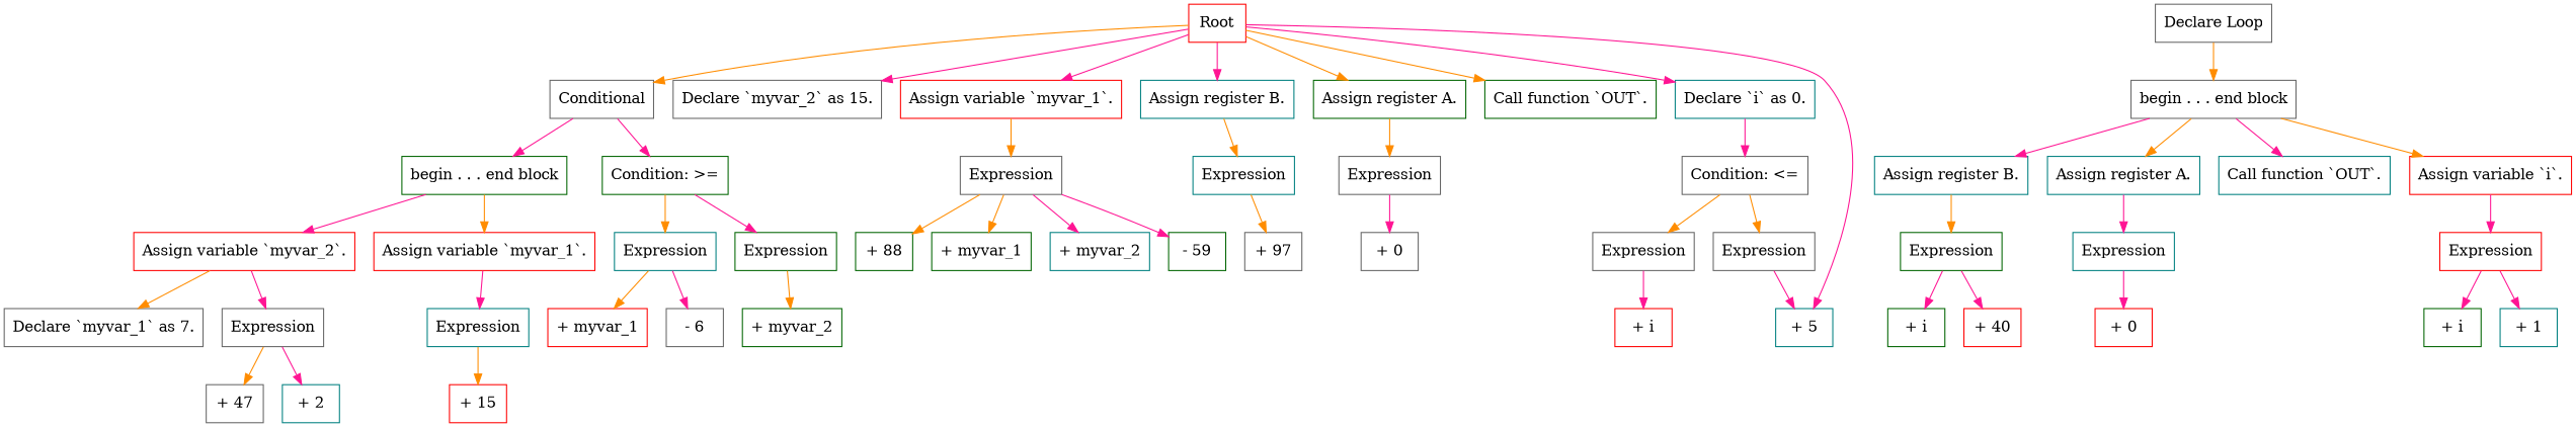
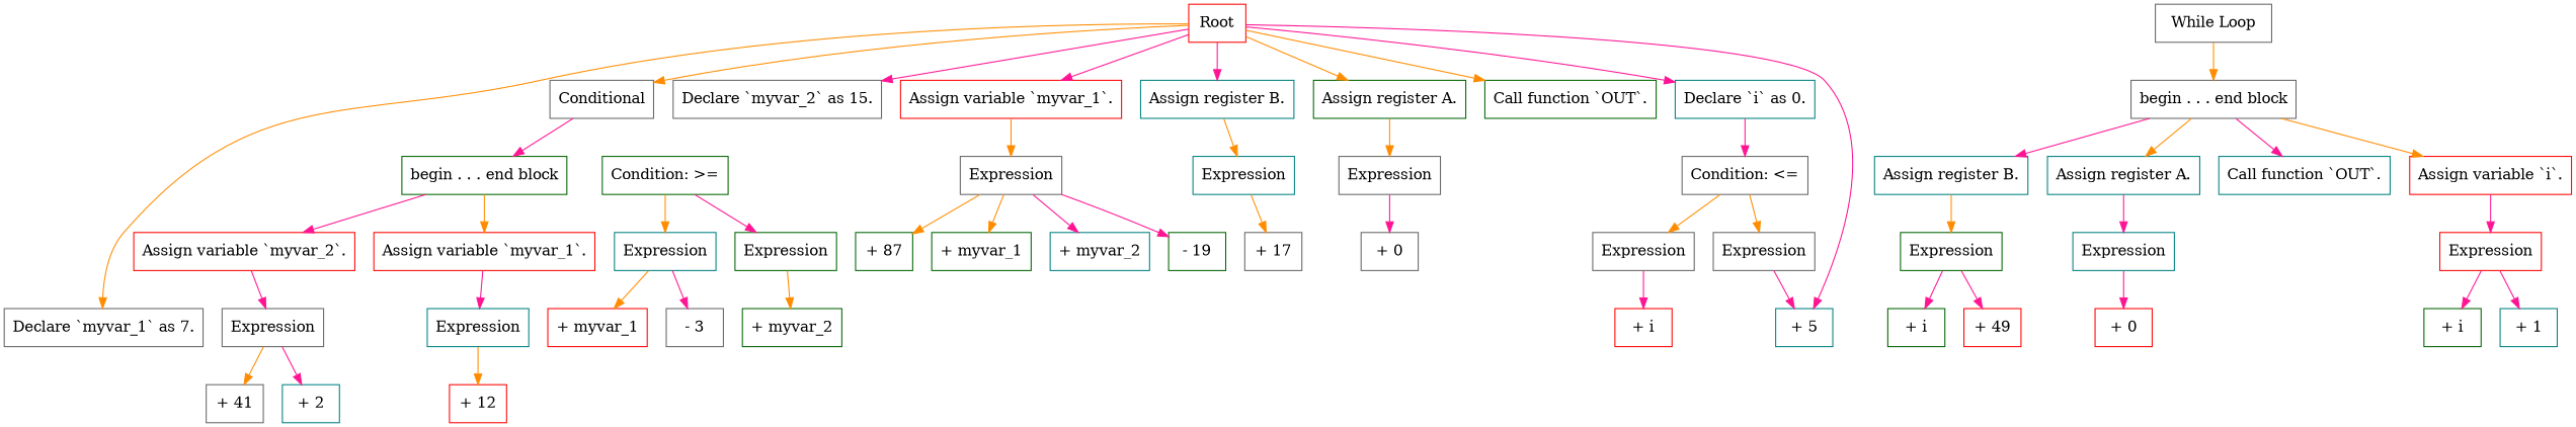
  digraph {
    node [color=gray40 shape=box]
    edge [color=deeppink]
    n1 [color=red label=Root]
    n2 [label="Declare `myvar_1` as 7."]
    n3 [label="Declare `myvar_2` as 15."]
    n4 [color=red label="Assign variable `myvar_1`."]
    n5 [label=Conditional]
    n6 [color=teal label="Assign register B."]
    n7 [color=darkgreen label="Assign register A."]
    n8 [color=darkgreen label="Call function `OUT`."]
    n9 [color=teal label="Declare `i` as 0."]
    n10 [color=teal label="+ 5"]
    n11 [label=Expression]
    n12 [color=darkgreen label="Condition: >="]
    n13 [color=darkgreen label="begin . . . end block"]
    n14 [color=teal label=Expression]
    n15 [label=Expression]
    n16 [label="Condition: <="]
-   n17 [label="Declare Loop"]
+   n17 [label="While Loop"]
    n18 [label="begin . . . end block"]
-   n19 [color=darkgreen label="+ 88"]
+   n19 [color=darkgreen label="+ 87"]
    n20 [color=darkgreen label="+ myvar_1"]
    n21 [color=teal label="+ myvar_2"]
-   n22 [color=darkgreen label="- 59"]
+   n22 [color=darkgreen label="- 19"]
    n23 [color=teal label=Expression]
    n24 [color=darkgreen label=Expression]
    n25 [color=red label="Assign variable `myvar_1`."]
    n26 [color=red label="Assign variable `myvar_2`."]
    n27 [color=red label="+ myvar_1"]
-   n28 [label="- 6"]
+   n28 [label="- 3"]
    n29 [color=darkgreen label="+ myvar_2"]
    n30 [color=teal label=Expression]
    n31 [label=Expression]
-   n32 [color=red label="+ 15"]
-   n33 [label="+ 47"]
+   n32 [color=red label="+ 12"]
+   n33 [label="+ 41"]
    n34 [color=teal label="+ 2"]
-   n35 [label="+ 97"]
+   n35 [label="+ 17"]
    n36 [label="+ 0"]
    n37 [label=Expression]
    n38 [label=Expression]
    n39 [color=teal label="Assign register B."]
    n40 [color=teal label="Assign register A."]
    n41 [color=teal label="Call function `OUT`."]
    n42 [color=red label="Assign variable `i`."]
    n43 [color=red label="+ i"]
    n44 [color=darkgreen label=Expression]
    n45 [color=teal label=Expression]
    n46 [color=red label=Expression]
    n47 [color=darkgreen label="+ i"]
-   n48 [color=red label="+ 40"]
+   n48 [color=red label="+ 49"]
    n49 [color=red label="+ 0"]
    n50 [color=darkgreen label="+ i"]
    n51 [color=teal label="+ 1"]
-   n26 -> n2 [color=darkorange]
+   n1 -> n2 [color=darkorange]
    n1 -> n3
    n1 -> n4
    n1 -> n5 [color=darkorange]
    n1 -> n6
    n1 -> n7 [color=darkorange]
    n1 -> n8 [color=darkorange]
    n1 -> n9
    n1 -> n10
    n4 -> n11 [color=darkorange]
-   n5 -> n12
    n5 -> n13
    n6 -> n14 [color=darkorange]
    n7 -> n15 [color=darkorange]
    n9 -> n16
    n11 -> n19 [color=darkorange]
    n11 -> n20 [color=darkorange]
    n11 -> n21
    n11 -> n22
    n12 -> n23 [color=darkorange]
    n12 -> n24
    n13 -> n25 [color=darkorange]
    n13 -> n26
    n14 -> n35 [color=darkorange]
    n15 -> n36
    n16 -> n37 [color=darkorange]
    n16 -> n38 [color=darkorange]
    n17 -> n18 [color=darkorange]
    n18 -> n39
    n18 -> n40 [color=darkorange]
    n18 -> n41
    n18 -> n42 [color=darkorange]
    n23 -> n27 [color=darkorange]
    n23 -> n28
    n24 -> n29 [color=darkorange]
    n25 -> n30
    n26 -> n31
    n30 -> n32 [color=darkorange]
    n31 -> n33 [color=darkorange]
    n31 -> n34
    n37 -> n43
    n38 -> n10
    n39 -> n44 [color=darkorange]
    n40 -> n45
    n42 -> n46
    n44 -> n47
    n44 -> n48
    n45 -> n49
    n46 -> n50
    n46 -> n51
  }
